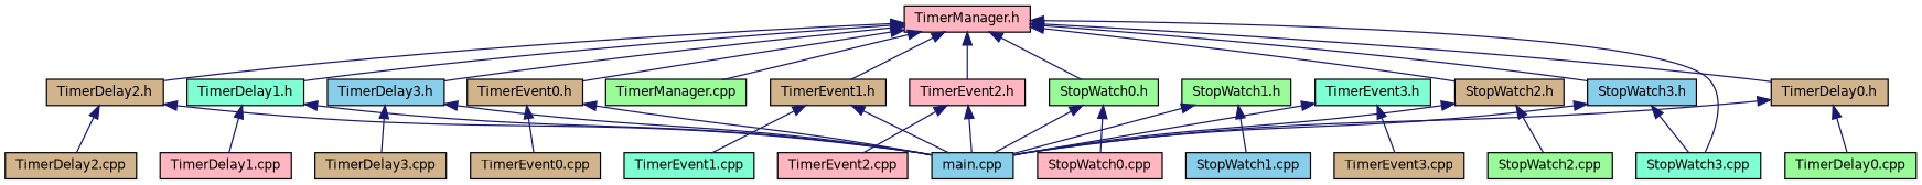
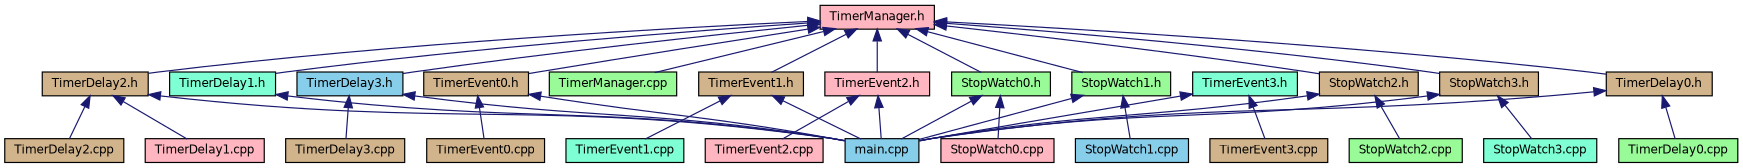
  digraph {
    node [color=black fillcolor=tan fontname=Helvetica fontsize=10 shape=record style=filled]
    edge [color=midnightblue dir=back fontname=Helvetica fontsize=10 labelfontname=Helvetica labelfontsize=10 style=solid]
    n1 [fillcolor=lightpink fontcolor=black height=0.2 label="TimerManager.h" width=0.4]
    n2 [height=0.2 label="TimerEvent0.h" width=0.4]
    n3 [height=0.2 label="TimerEvent1.h" width=0.4]
    n4 [fillcolor=lightpink height=0.2 label="TimerEvent2.h" width=0.4]
    n5 [fillcolor=palegreen height=0.2 label="StopWatch0.h" width=0.4]
    n6 [fillcolor=palegreen height=0.2 label="StopWatch1.h" width=0.4]
    n7 [height=0.2 label="StopWatch2.h" width=0.4]
-   n8 [fillcolor=skyblue height=0.2 label="StopWatch3.h" width=0.4]
+   n8 [height=0.2 label="StopWatch3.h" width=0.4]
    n9 [height=0.2 label="TimerDelay0.h" width=0.4]
    n10 [fillcolor=aquamarine height=0.2 label="TimerDelay1.h" width=0.4]
    n11 [height=0.2 label="TimerDelay2.h" width=0.4]
    n12 [fillcolor=skyblue height=0.2 label="TimerDelay3.h" width=0.4]
    n13 [fillcolor=palegreen height=0.2 label="TimerManager.cpp" width=0.4]
    n14 [fillcolor=skyblue height=0.2 label="main.cpp" width=0.4]
    n15 [height=0.2 label="TimerEvent0.cpp" width=0.4]
    n16 [fillcolor=aquamarine height=0.2 label="TimerEvent1.cpp" width=0.4]
    n17 [fillcolor=lightpink height=0.2 label="TimerEvent2.cpp" width=0.4]
    n18 [fillcolor=aquamarine height=0.2 label="TimerEvent3.h" width=0.4]
    n19 [height=0.2 label="TimerEvent3.cpp" width=0.4]
    n20 [fillcolor=lightpink height=0.2 label="StopWatch0.cpp" width=0.4]
    n21 [fillcolor=skyblue height=0.2 label="StopWatch1.cpp" width=0.4]
    n22 [fillcolor=palegreen height=0.2 label="StopWatch2.cpp" width=0.4]
    n23 [fillcolor=aquamarine height=0.2 label="StopWatch3.cpp" width=0.4]
    n24 [fillcolor=palegreen height=0.2 label="TimerDelay0.cpp" width=0.4]
    n25 [fillcolor=lightpink height=0.2 label="TimerDelay1.cpp" width=0.4]
    n26 [height=0.2 label="TimerDelay2.cpp" width=0.4]
    n27 [height=0.2 label="TimerDelay3.cpp" width=0.4]
    n1 -> n2
    n1 -> n3
    n1 -> n4
    n1 -> n5
-   n1 -> n23
+   n1 -> n6
    n1 -> n7
    n1 -> n8
    n1 -> n9
    n1 -> n10
    n1 -> n11
    n1 -> n12
    n1 -> n13
    n2 -> n14
    n2 -> n15
    n3 -> n14
    n3 -> n16
    n4 -> n14
    n4 -> n17
    n5 -> n14
    n5 -> n20
    n6 -> n14
    n6 -> n21
    n7 -> n14
    n7 -> n22
    n8 -> n14
    n8 -> n23
    n9 -> n14
    n9 -> n24
    n10 -> n14
-   n10 -> n25
+   n11 -> n25
    n11 -> n14
    n11 -> n26
    n12 -> n14
    n12 -> n27
    n18 -> n14
    n18 -> n19
  }
